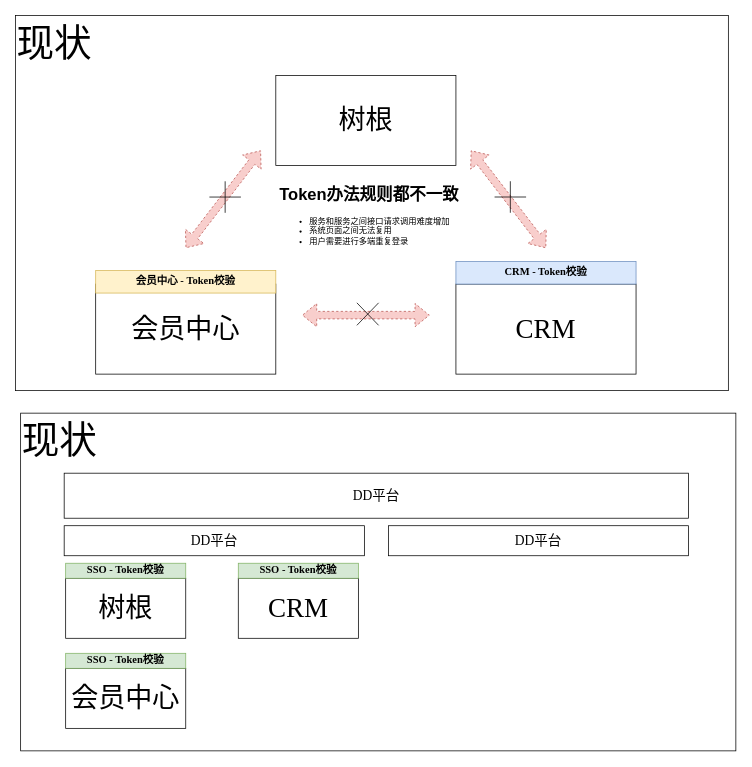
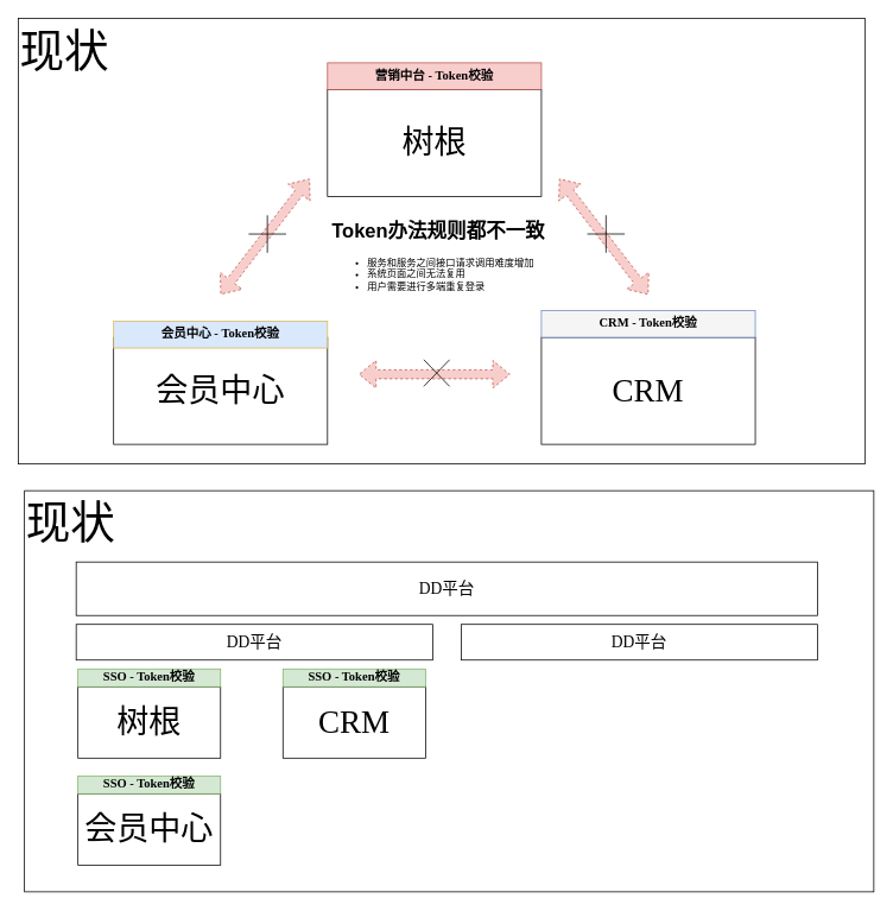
  <mxCell id="0" />
  <mxCell id="1" parent="0" />
  <mxCell id="2" value="&lt;font style=&quot;font-size: 50px;&quot;&gt;现状&lt;/font&gt;" style="rounded=0;whiteSpace=wrap;html=1;hachureGap=4;fontFamily=Architects Daughter;fontSource=https%3A%2F%2Ffonts.googleapis.com%2Fcss%3Ffamily%3DArchitects%2BDaughter;fontSize=30;fontColor=default;labelBackgroundColor=default;verticalAlign=top;align=left;" vertex="1" parent="1"><mxGeometry x="20" y="20" width="950" height="500" as="geometry" /></mxCell>
  <mxCell id="3" value="" style="group" vertex="1" connectable="0" parent="1"><mxGeometry x="127" y="348" width="240" height="150" as="geometry" /></mxCell>
  <mxCell id="4" value="&lt;font style=&quot;font-size: 36px;&quot;&gt;会员中心&lt;/font&gt;" style="rounded=0;whiteSpace=wrap;html=1;hachureGap=4;fontFamily=Architects Daughter;fontSource=https%3A%2F%2Ffonts.googleapis.com%2Fcss%3Ffamily%3DArchitects%2BDaughter;" vertex="1" parent="3"><mxGeometry y="30" width="240" height="120" as="geometry" /></mxCell>
- <mxCell id="5" value="&lt;font style=&quot;font-size: 14px;&quot;&gt;&lt;b&gt;会员中心 - Token校验&lt;/b&gt;&lt;/font&gt;" style="rounded=0;whiteSpace=wrap;html=1;hachureGap=4;fontFamily=Architects Daughter;fontSource=https%3A%2F%2Ffonts.googleapis.com%2Fcss%3Ffamily%3DArchitects%2BDaughter;fillColor=#fff2cc;strokeColor=#d6b656;" vertex="1" parent="3"><mxGeometry y="12" width="240" height="30" as="geometry" /></mxCell>
+ <mxCell id="5" value="&lt;font style=&quot;font-size: 14px;&quot;&gt;&lt;b&gt;会员中心 - Token校验&lt;/b&gt;&lt;/font&gt;" style="rounded=0;whiteSpace=wrap;html=1;hachureGap=4;fontFamily=Architects Daughter;fontSource=https%3A%2F%2Ffonts.googleapis.com%2Fcss%3Ffamily%3DArchitects%2BDaughter;fillColor=#dae8fc;strokeColor=#d6b656;" vertex="1" parent="3"><mxGeometry y="12" width="240" height="30" as="geometry" /></mxCell>
  <mxCell id="6" value="" style="group" vertex="1" connectable="0" parent="1"><mxGeometry x="607" y="348" width="240" height="150" as="geometry" /></mxCell>
  <mxCell id="7" value="&lt;font style=&quot;font-size: 36px;&quot;&gt;CRM&lt;/font&gt;" style="rounded=0;whiteSpace=wrap;html=1;hachureGap=4;fontFamily=Architects Daughter;fontSource=https%3A%2F%2Ffonts.googleapis.com%2Fcss%3Ffamily%3DArchitects%2BDaughter;" vertex="1" parent="6"><mxGeometry y="30" width="240" height="120" as="geometry" /></mxCell>
- <mxCell id="8" value="&lt;b&gt;&lt;font style=&quot;font-size: 14px;&quot;&gt;CRM - Token校验&lt;/font&gt;&lt;/b&gt;" style="rounded=0;whiteSpace=wrap;html=1;hachureGap=4;fontFamily=Architects Daughter;fontSource=https%3A%2F%2Ffonts.googleapis.com%2Fcss%3Ffamily%3DArchitects%2BDaughter;fillColor=#dae8fc;strokeColor=#6c8ebf;" vertex="1" parent="6"><mxGeometry width="240" height="30" as="geometry" /></mxCell>
+ <mxCell id="8" value="&lt;b&gt;&lt;font style=&quot;font-size: 14px;&quot;&gt;CRM - Token校验&lt;/font&gt;&lt;/b&gt;" style="rounded=0;whiteSpace=wrap;html=1;hachureGap=4;fontFamily=Architects Daughter;fontSource=https%3A%2F%2Ffonts.googleapis.com%2Fcss%3Ffamily%3DArchitects%2BDaughter;fillColor=#f5f5f5;strokeColor=#6c8ebf;" vertex="1" parent="6"><mxGeometry width="240" height="30" as="geometry" /></mxCell>
  <mxCell id="9" value="" style="group" vertex="1" connectable="0" parent="1"><mxGeometry x="367" y="70" width="240" height="150" as="geometry" /></mxCell>
  <mxCell id="10" value="&lt;span style=&quot;font-size: 36px;&quot;&gt;树根&lt;/span&gt;" style="rounded=0;whiteSpace=wrap;html=1;hachureGap=4;fontFamily=Architects Daughter;fontSource=https%3A%2F%2Ffonts.googleapis.com%2Fcss%3Ffamily%3DArchitects%2BDaughter;" vertex="1" parent="9"><mxGeometry y="30" width="240" height="120" as="geometry" /></mxCell>
+ <mxCell id="11" value="&lt;font style=&quot;font-size: 14px;&quot;&gt;&lt;b&gt;营销中台 - Token校验&lt;/b&gt;&lt;/font&gt;" style="rounded=0;whiteSpace=wrap;html=1;hachureGap=4;fontFamily=Architects Daughter;fontSource=https%3A%2F%2Ffonts.googleapis.com%2Fcss%3Ffamily%3DArchitects%2BDaughter;fillColor=#f8cecc;strokeColor=#b85450;" vertex="1" parent="9"><mxGeometry width="240" height="30" as="geometry" /></mxCell>
  <mxCell id="12" value="" style="shape=flexArrow;endArrow=classic;startArrow=classic;html=1;rounded=0;hachureGap=4;fontFamily=Architects Daughter;fontSource=https%3A%2F%2Ffonts.googleapis.com%2Fcss%3Ffamily%3DArchitects%2BDaughter;fillColor=#f8cecc;strokeColor=#b85450;dashed=1;" edge="1" parent="1"><mxGeometry width="100" height="100" relative="1" as="geometry"><mxPoint x="247" y="330" as="sourcePoint" /><mxPoint x="347" y="200" as="targetPoint" /></mxGeometry></mxCell>
  <mxCell id="13" value="" style="shape=flexArrow;endArrow=classic;startArrow=classic;html=1;rounded=0;hachureGap=4;fontFamily=Architects Daughter;fontSource=https%3A%2F%2Ffonts.googleapis.com%2Fcss%3Ffamily%3DArchitects%2BDaughter;fillColor=#f8cecc;strokeColor=#b85450;dashed=1;" edge="1" parent="1"><mxGeometry width="100" height="100" relative="1" as="geometry"><mxPoint x="402" y="419.41" as="sourcePoint" /><mxPoint x="572" y="419.41" as="targetPoint" /></mxGeometry></mxCell>
  <mxCell id="14" value="" style="shape=flexArrow;endArrow=classic;startArrow=classic;html=1;rounded=0;hachureGap=4;fontFamily=Architects Daughter;fontSource=https%3A%2F%2Ffonts.googleapis.com%2Fcss%3Ffamily%3DArchitects%2BDaughter;fillColor=#f8cecc;strokeColor=#b85450;dashed=1;" edge="1" parent="1"><mxGeometry width="100" height="100" relative="1" as="geometry"><mxPoint x="727" y="330" as="sourcePoint" /><mxPoint x="627" y="200" as="targetPoint" /></mxGeometry></mxCell>
  <mxCell id="15" value="" style="group;rotation=45;" vertex="1" connectable="0" parent="1"><mxGeometry x="277" y="250.07" width="30" height="30" as="geometry" /></mxCell>
  <mxCell id="16" value="" style="endArrow=none;html=1;rounded=0;hachureGap=4;strokeColor=default;align=center;verticalAlign=middle;fontFamily=Architects Daughter;fontSource=https%3A%2F%2Ffonts.googleapis.com%2Fcss%3Ffamily%3DArchitects%2BDaughter;fontSize=11;fontColor=default;labelBackgroundColor=default;" edge="1" parent="15"><mxGeometry width="50" height="50" relative="1" as="geometry"><mxPoint x="22.5" y="33" as="sourcePoint" /><mxPoint x="22.5" y="-9" as="targetPoint" /></mxGeometry></mxCell>
  <mxCell id="17" value="" style="endArrow=none;html=1;rounded=0;hachureGap=4;strokeColor=default;align=center;verticalAlign=middle;fontFamily=Architects Daughter;fontSource=https%3A%2F%2Ffonts.googleapis.com%2Fcss%3Ffamily%3DArchitects%2BDaughter;fontSize=11;fontColor=default;labelBackgroundColor=default;" edge="1" parent="15"><mxGeometry width="50" height="50" relative="1" as="geometry"><mxPoint x="43.5" y="12" as="sourcePoint" /><mxPoint x="1.5" y="12" as="targetPoint" /></mxGeometry></mxCell>
  <mxCell id="18" value="" style="group;rotation=45;dashed=1;dashPattern=8 8;strokeColor=none;" vertex="1" connectable="0" parent="1"><mxGeometry x="657" y="250" width="30" height="30" as="geometry" /></mxCell>
  <mxCell id="19" value="" style="endArrow=none;html=1;rounded=0;hachureGap=4;strokeColor=default;align=center;verticalAlign=middle;fontFamily=Architects Daughter;fontSource=https%3A%2F%2Ffonts.googleapis.com%2Fcss%3Ffamily%3DArchitects%2BDaughter;fontSize=11;fontColor=default;labelBackgroundColor=default;" edge="1" parent="18"><mxGeometry width="50" height="50" relative="1" as="geometry"><mxPoint x="22.5" y="33" as="sourcePoint" /><mxPoint x="22.5" y="-9" as="targetPoint" /></mxGeometry></mxCell>
  <mxCell id="20" value="" style="endArrow=none;html=1;rounded=0;hachureGap=4;strokeColor=default;align=center;verticalAlign=middle;fontFamily=Architects Daughter;fontSource=https%3A%2F%2Ffonts.googleapis.com%2Fcss%3Ffamily%3DArchitects%2BDaughter;fontSize=11;fontColor=default;labelBackgroundColor=default;" edge="1" parent="18"><mxGeometry width="50" height="50" relative="1" as="geometry"><mxPoint x="43.5" y="12" as="sourcePoint" /><mxPoint x="1.5" y="12" as="targetPoint" /></mxGeometry></mxCell>
  <mxCell id="21" value="" style="group;rotation=90;" vertex="1" connectable="0" parent="1"><mxGeometry x="467" y="400" width="30" height="30" as="geometry" /></mxCell>
  <mxCell id="22" value="" style="endArrow=none;html=1;rounded=0;hachureGap=4;strokeColor=default;align=center;verticalAlign=middle;fontFamily=Architects Daughter;fontSource=https%3A%2F%2Ffonts.googleapis.com%2Fcss%3Ffamily%3DArchitects%2BDaughter;fontSize=11;fontColor=default;labelBackgroundColor=default;" edge="1" parent="21"><mxGeometry width="50" height="50" relative="1" as="geometry"><mxPoint x="8" y="33" as="sourcePoint" /><mxPoint x="37" y="3" as="targetPoint" /></mxGeometry></mxCell>
  <mxCell id="23" value="" style="endArrow=none;html=1;rounded=0;hachureGap=4;strokeColor=default;align=center;verticalAlign=middle;fontFamily=Architects Daughter;fontSource=https%3A%2F%2Ffonts.googleapis.com%2Fcss%3Ffamily%3DArchitects%2BDaughter;fontSize=11;fontColor=default;labelBackgroundColor=default;" edge="1" parent="21"><mxGeometry width="50" height="50" relative="1" as="geometry"><mxPoint x="37" y="33" as="sourcePoint" /><mxPoint x="8" y="3" as="targetPoint" /></mxGeometry></mxCell>
  <mxCell id="24" value="&lt;h1 style=&quot;margin-top: 0px;&quot;&gt;&lt;font face=&quot;Helvetica&quot;&gt;Token办法规则都不一致&lt;/font&gt;&lt;/h1&gt;&lt;p&gt;&lt;/p&gt;&lt;ul&gt;&lt;li&gt;&lt;font face=&quot;DTaDNkgC4vTeK8XrR2FM&quot;&gt;服务和服务之间接口请求调用难度增加&lt;/font&gt;&lt;/li&gt;&lt;li&gt;&lt;font face=&quot;DTaDNkgC4vTeK8XrR2FM&quot;&gt;系统页面之间无法复用&lt;/font&gt;&lt;/li&gt;&lt;li&gt;&lt;font face=&quot;DTaDNkgC4vTeK8XrR2FM&quot;&gt;用户需要进行多端重复登录&lt;/font&gt;&lt;/li&gt;&lt;/ul&gt;&lt;p&gt;&lt;/p&gt;" style="text;html=1;whiteSpace=wrap;overflow=hidden;rounded=0;fontFamily=Architects Daughter;fontSource=https%3A%2F%2Ffonts.googleapis.com%2Fcss%3Ffamily%3DArchitects%2BDaughter;fontSize=11;fontColor=default;labelBackgroundColor=default;" vertex="1" parent="1"><mxGeometry x="370" y="240" width="250" height="120" as="geometry" /></mxCell>
  <mxCell id="25" value="&lt;font style=&quot;font-size: 50px;&quot;&gt;现状&lt;/font&gt;" style="rounded=0;whiteSpace=wrap;html=1;hachureGap=4;fontFamily=Architects Daughter;fontSource=https%3A%2F%2Ffonts.googleapis.com%2Fcss%3Ffamily%3DArchitects%2BDaughter;fontSize=30;fontColor=default;labelBackgroundColor=default;verticalAlign=top;align=left;" vertex="1" parent="1"><mxGeometry x="27" y="550" width="953" height="450" as="geometry" /></mxCell>
  <mxCell id="26" value="&lt;span style=&quot;font-size: 18px;&quot;&gt;DD平台&lt;/span&gt;" style="rounded=0;whiteSpace=wrap;html=1;hachureGap=4;fontFamily=Architects Daughter;fontSource=https%3A%2F%2Ffonts.googleapis.com%2Fcss%3Ffamily%3DArchitects%2BDaughter;fontSize=11;fontColor=default;labelBackgroundColor=default;" vertex="1" parent="1"><mxGeometry x="85" y="630" width="832" height="60" as="geometry" /></mxCell>
  <mxCell id="27" value="" style="group;movable=1;resizable=1;rotatable=1;deletable=1;editable=1;locked=0;connectable=1;" vertex="1" connectable="0" parent="1"><mxGeometry x="87.001" y="870" width="159.999" height="100" as="geometry" /></mxCell>
  <mxCell id="28" value="" style="group;movable=1;resizable=1;rotatable=1;deletable=1;editable=1;locked=0;connectable=1;" vertex="1" connectable="0" parent="27"><mxGeometry width="159.999" height="100" as="geometry" /></mxCell>
  <mxCell id="29" value="&lt;font style=&quot;font-size: 36px;&quot;&gt;会员中心&lt;/font&gt;" style="rounded=0;whiteSpace=wrap;html=1;hachureGap=4;fontFamily=Architects Daughter;fontSource=https%3A%2F%2Ffonts.googleapis.com%2Fcss%3Ffamily%3DArchitects%2BDaughter;movable=1;resizable=1;rotatable=1;deletable=1;editable=1;locked=0;connectable=1;" vertex="1" parent="28"><mxGeometry y="20" width="159.999" height="80" as="geometry" /></mxCell>
  <mxCell id="30" value="&lt;font style=&quot;font-size: 14px;&quot;&gt;&lt;b&gt;SSO - Token校验&lt;/b&gt;&lt;/font&gt;" style="rounded=0;whiteSpace=wrap;html=1;hachureGap=4;fontFamily=Architects Daughter;fontSource=https%3A%2F%2Ffonts.googleapis.com%2Fcss%3Ffamily%3DArchitects%2BDaughter;fillColor=#d5e8d4;strokeColor=#82b366;movable=1;resizable=1;rotatable=1;deletable=1;editable=1;locked=0;connectable=1;" vertex="1" parent="28"><mxGeometry width="159.999" height="20" as="geometry" /></mxCell>
  <mxCell id="31" value="" style="group;movable=1;resizable=1;rotatable=1;deletable=1;editable=1;locked=0;connectable=1;" vertex="1" connectable="0" parent="1"><mxGeometry x="316.999" y="750" width="159.999" height="100" as="geometry" /></mxCell>
  <mxCell id="32" value="&lt;font style=&quot;font-size: 36px;&quot;&gt;CRM&lt;/font&gt;" style="rounded=0;whiteSpace=wrap;html=1;hachureGap=4;fontFamily=Architects Daughter;fontSource=https%3A%2F%2Ffonts.googleapis.com%2Fcss%3Ffamily%3DArchitects%2BDaughter;movable=1;resizable=1;rotatable=1;deletable=1;editable=1;locked=0;connectable=1;" vertex="1" parent="31"><mxGeometry y="20" width="159.999" height="80" as="geometry" /></mxCell>
  <mxCell id="33" value="&lt;b&gt;&lt;font style=&quot;font-size: 14px;&quot;&gt;SSO - Token校验&lt;/font&gt;&lt;/b&gt;" style="rounded=0;whiteSpace=wrap;html=1;hachureGap=4;fontFamily=Architects Daughter;fontSource=https%3A%2F%2Ffonts.googleapis.com%2Fcss%3Ffamily%3DArchitects%2BDaughter;fillColor=#d5e8d4;strokeColor=#82b366;movable=1;resizable=1;rotatable=1;deletable=1;editable=1;locked=0;connectable=1;" vertex="1" parent="31"><mxGeometry width="159.999" height="20" as="geometry" /></mxCell>
  <mxCell id="34" value="" style="group;movable=1;resizable=1;rotatable=1;deletable=1;editable=1;locked=0;connectable=1;" vertex="1" connectable="0" parent="1"><mxGeometry x="87" y="750" width="159.999" height="100" as="geometry" /></mxCell>
  <mxCell id="35" value="&lt;span style=&quot;font-size: 36px;&quot;&gt;树根&lt;/span&gt;" style="rounded=0;whiteSpace=wrap;html=1;hachureGap=4;fontFamily=Architects Daughter;fontSource=https%3A%2F%2Ffonts.googleapis.com%2Fcss%3Ffamily%3DArchitects%2BDaughter;movable=1;resizable=1;rotatable=1;deletable=1;editable=1;locked=0;connectable=1;" vertex="1" parent="34"><mxGeometry y="20" width="159.999" height="80" as="geometry" /></mxCell>
  <mxCell id="36" value="&lt;font style=&quot;font-size: 14px;&quot;&gt;&lt;b&gt;SSO - Token校验&lt;/b&gt;&lt;/font&gt;" style="rounded=0;whiteSpace=wrap;html=1;hachureGap=4;fontFamily=Architects Daughter;fontSource=https%3A%2F%2Ffonts.googleapis.com%2Fcss%3Ffamily%3DArchitects%2BDaughter;fillColor=#d5e8d4;strokeColor=#82b366;movable=1;resizable=1;rotatable=1;deletable=1;editable=1;locked=0;connectable=1;" vertex="1" parent="34"><mxGeometry width="159.999" height="20" as="geometry" /></mxCell>
  <mxCell id="37" value="&lt;span style=&quot;font-size: 18px;&quot;&gt;DD平台&lt;/span&gt;" style="rounded=0;whiteSpace=wrap;html=1;hachureGap=4;fontFamily=Architects Daughter;fontSource=https%3A%2F%2Ffonts.googleapis.com%2Fcss%3Ffamily%3DArchitects%2BDaughter;fontSize=11;fontColor=default;labelBackgroundColor=default;" vertex="1" parent="1"><mxGeometry x="517" y="700" width="400" height="40" as="geometry" /></mxCell>
  <mxCell id="38" value="&lt;span style=&quot;font-size: 18px;&quot;&gt;DD平台&lt;/span&gt;" style="rounded=0;whiteSpace=wrap;html=1;hachureGap=4;fontFamily=Architects Daughter;fontSource=https%3A%2F%2Ffonts.googleapis.com%2Fcss%3Ffamily%3DArchitects%2BDaughter;fontSize=11;fontColor=default;labelBackgroundColor=default;" vertex="1" parent="1"><mxGeometry x="85" y="700" width="400" height="40" as="geometry" /></mxCell>
